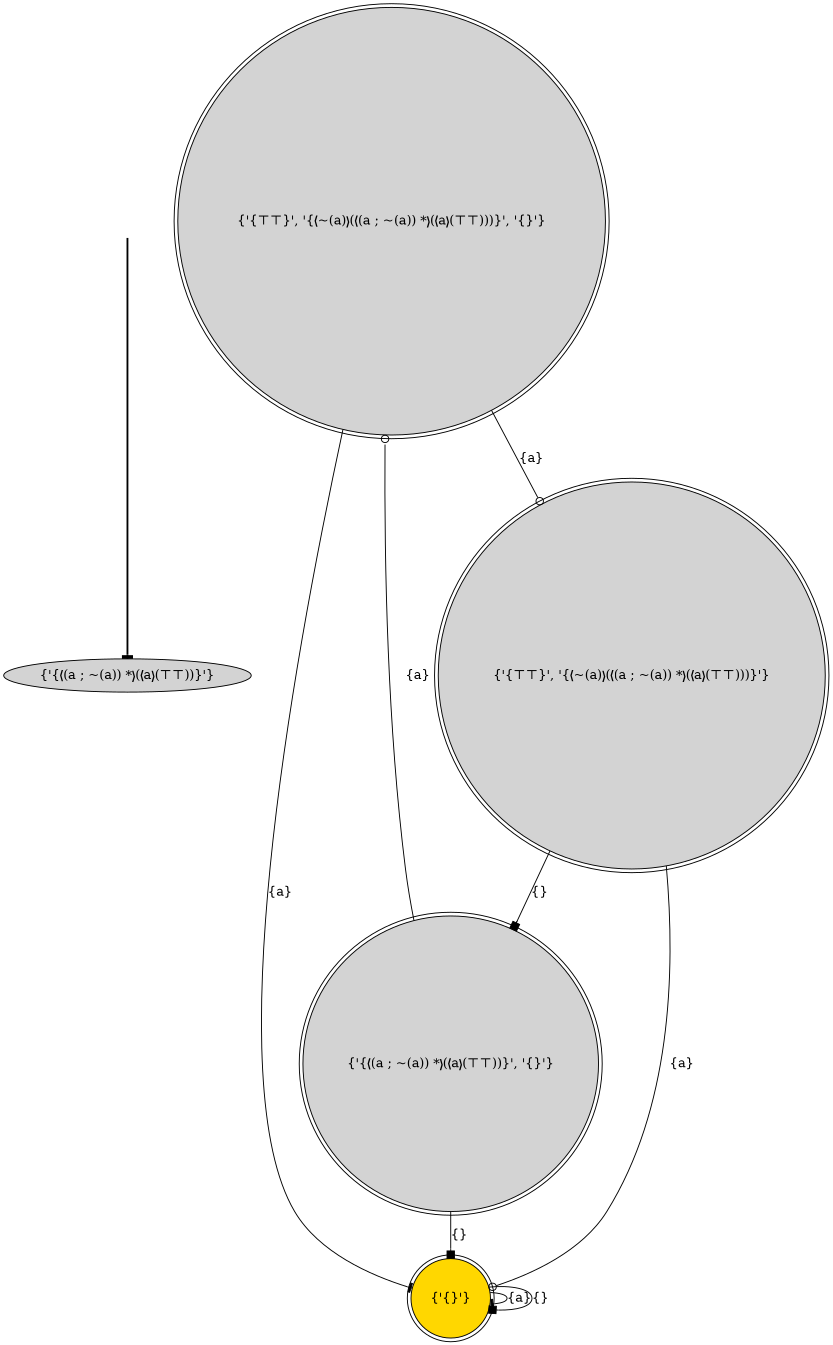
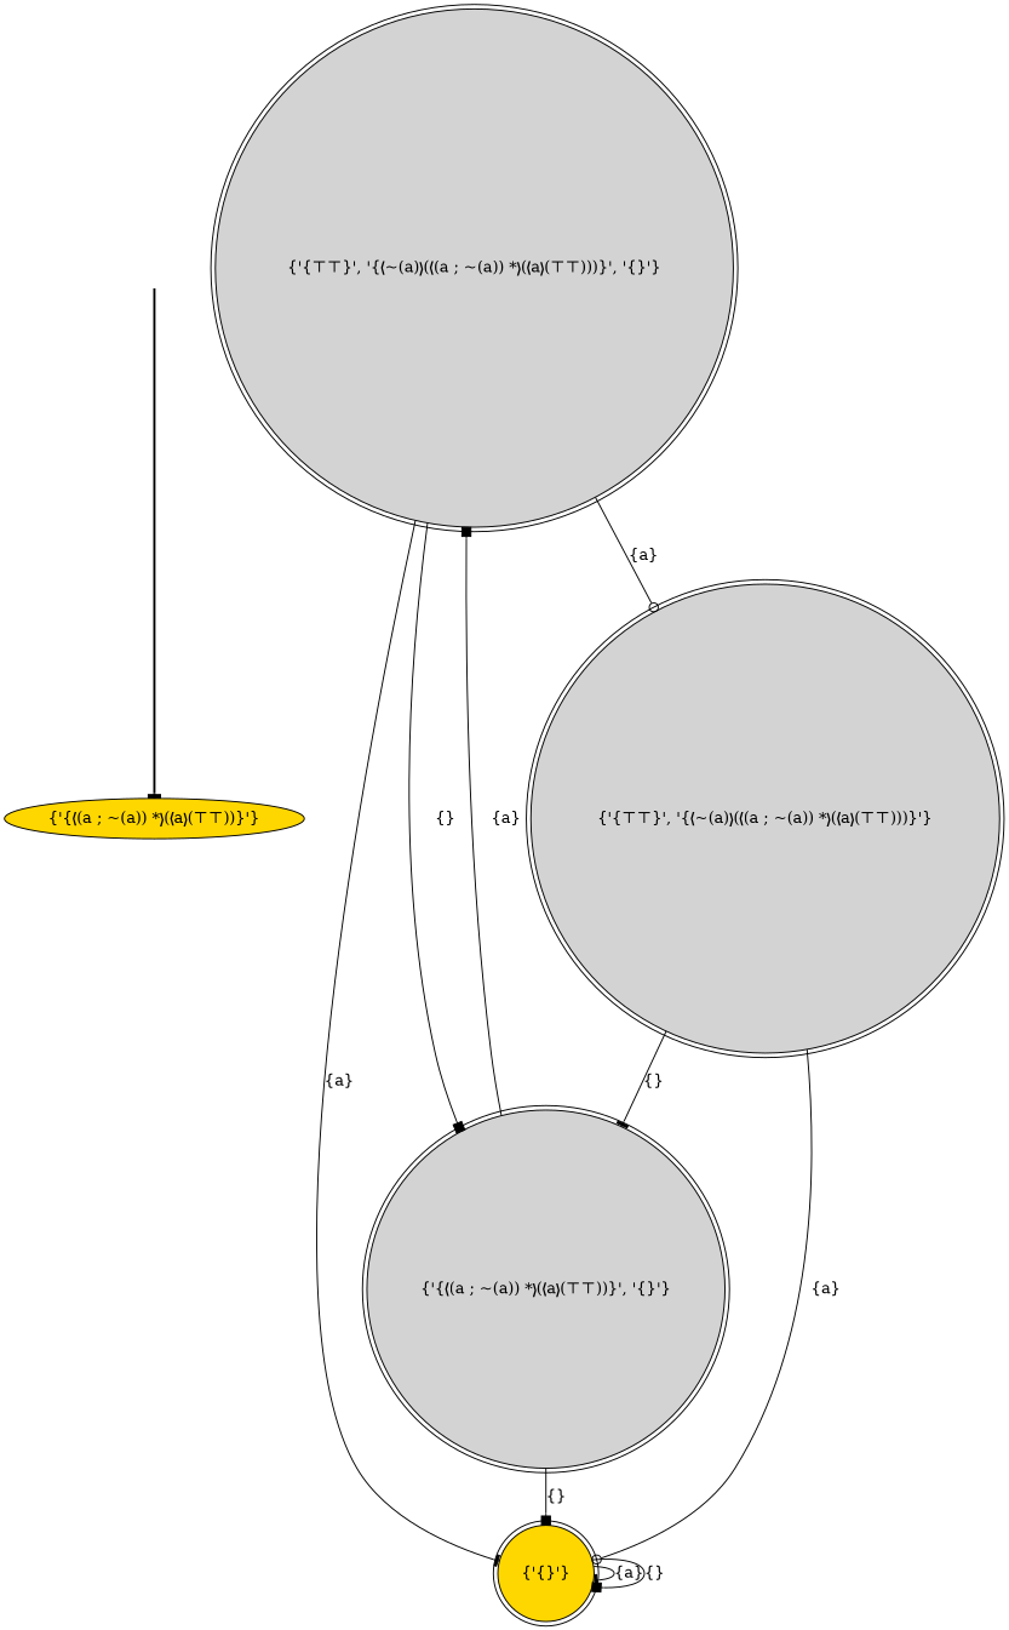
  digraph {
    node [style=filled fillcolor=lightgrey shape=doublecircle]
    edge [arrowhead=tee]
    fake [style=invisible fillcolor="" shape=""]
-   "{'{❬(a ; ~(a)) *❭(❬a❭(⊤⊤))}'}" [root=true shape=""]
+   "{'{❬(a ; ~(a)) *❭(❬a❭(⊤⊤))}'}" [fillcolor=gold root=true shape=""]
    "{'{⊤⊤}', '{❬~(a)❭(❬(a ; ~(a)) *❭(❬a❭(⊤⊤)))}', '{}'}"
    "{'{❬(a ; ~(a)) *❭(❬a❭(⊤⊤))}', '{}'}"
    "{'{}'}" [fillcolor=gold]
    "{'{⊤⊤}', '{❬~(a)❭(❬(a ; ~(a)) *❭(❬a❭(⊤⊤)))}'}"
    fake -> "{'{❬(a ; ~(a)) *❭(❬a❭(⊤⊤))}'}" [style=bold]
+   "{'{⊤⊤}', '{❬~(a)❭(❬(a ; ~(a)) *❭(❬a❭(⊤⊤)))}', '{}'}" -> "{'{❬(a ; ~(a)) *❭(❬a❭(⊤⊤))}', '{}'}" [arrowhead=box label="{}"]
    "{'{⊤⊤}', '{❬~(a)❭(❬(a ; ~(a)) *❭(❬a❭(⊤⊤)))}', '{}'}" -> "{'{}'}" [label="{a}"]
    "{'{⊤⊤}', '{❬~(a)❭(❬(a ; ~(a)) *❭(❬a❭(⊤⊤)))}', '{}'}" -> "{'{⊤⊤}', '{❬~(a)❭(❬(a ; ~(a)) *❭(❬a❭(⊤⊤)))}'}" [arrowhead=odot label="{a}"]
-   "{'{❬(a ; ~(a)) *❭(❬a❭(⊤⊤))}', '{}'}" -> "{'{⊤⊤}', '{❬~(a)❭(❬(a ; ~(a)) *❭(❬a❭(⊤⊤)))}', '{}'}" [arrowhead=odot label="{a}"]
+   "{'{❬(a ; ~(a)) *❭(❬a❭(⊤⊤))}', '{}'}" -> "{'{⊤⊤}', '{❬~(a)❭(❬(a ; ~(a)) *❭(❬a❭(⊤⊤)))}', '{}'}" [arrowhead=box label="{a}"]
    "{'{❬(a ; ~(a)) *❭(❬a❭(⊤⊤))}', '{}'}" -> "{'{}'}" [arrowhead=box label="{}"]
    "{'{}'}" -> "{'{}'}" [label="{a}"]
    "{'{}'}" -> "{'{}'}" [arrowhead=box label="{}"]
-   "{'{⊤⊤}', '{❬~(a)❭(❬(a ; ~(a)) *❭(❬a❭(⊤⊤)))}'}" -> "{'{❬(a ; ~(a)) *❭(❬a❭(⊤⊤))}', '{}'}" [arrowhead=box label="{}"]
+   "{'{⊤⊤}', '{❬~(a)❭(❬(a ; ~(a)) *❭(❬a❭(⊤⊤)))}'}" -> "{'{❬(a ; ~(a)) *❭(❬a❭(⊤⊤))}', '{}'}" [label="{}"]
    "{'{⊤⊤}', '{❬~(a)❭(❬(a ; ~(a)) *❭(❬a❭(⊤⊤)))}'}" -> "{'{}'}" [arrowhead=odot label="{a}"]
  }
